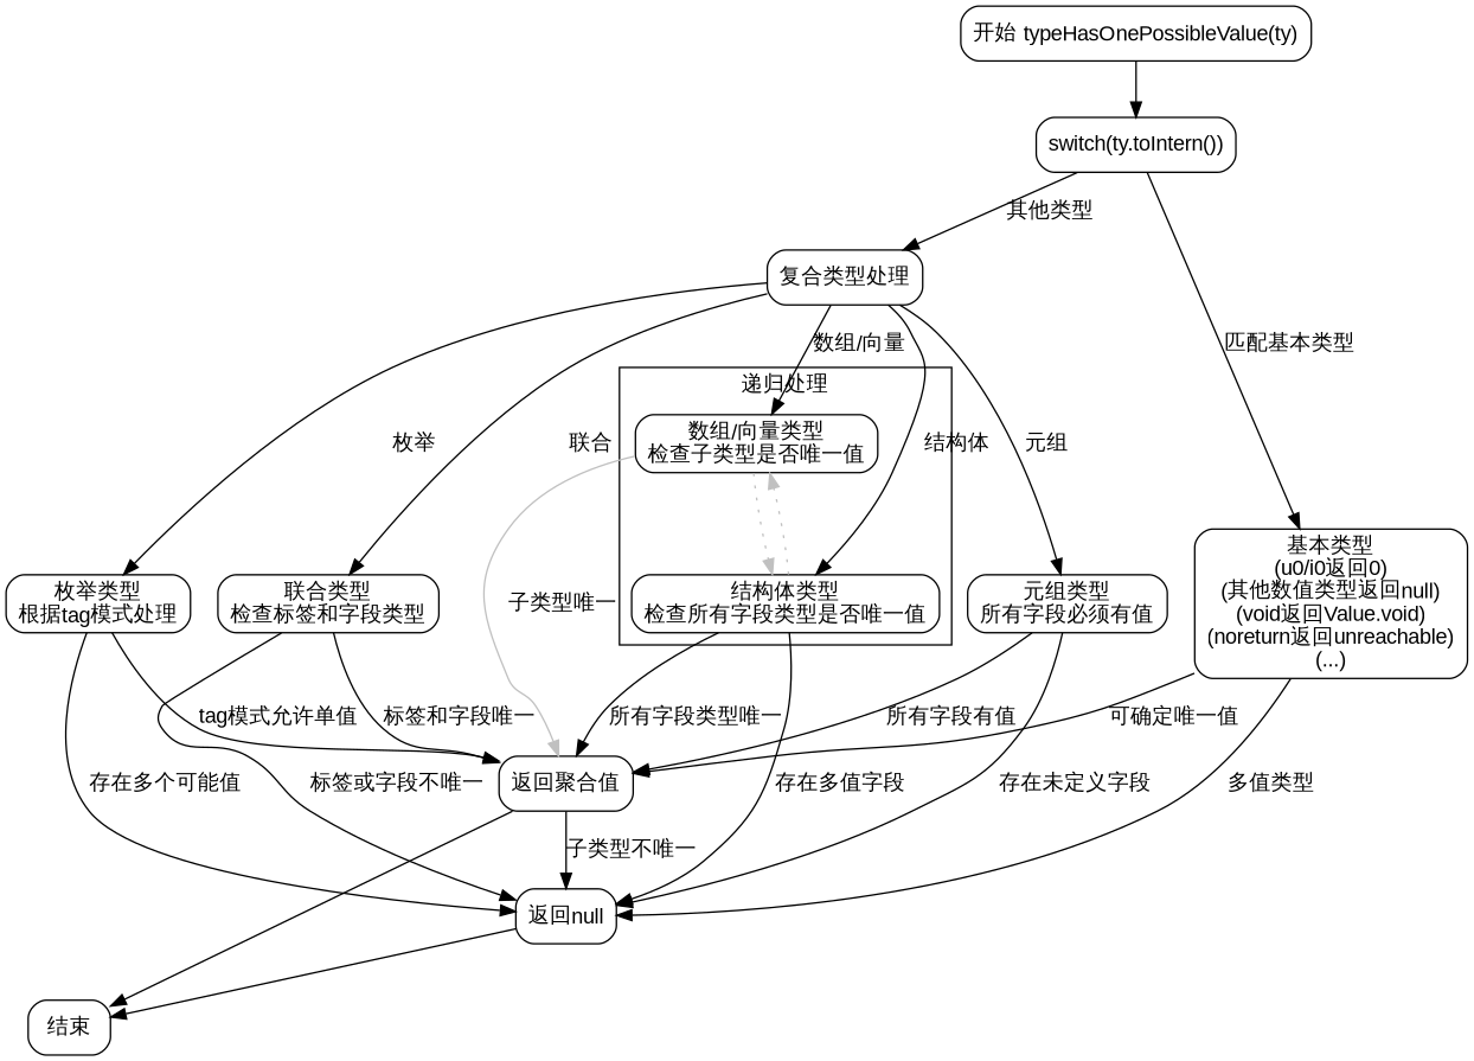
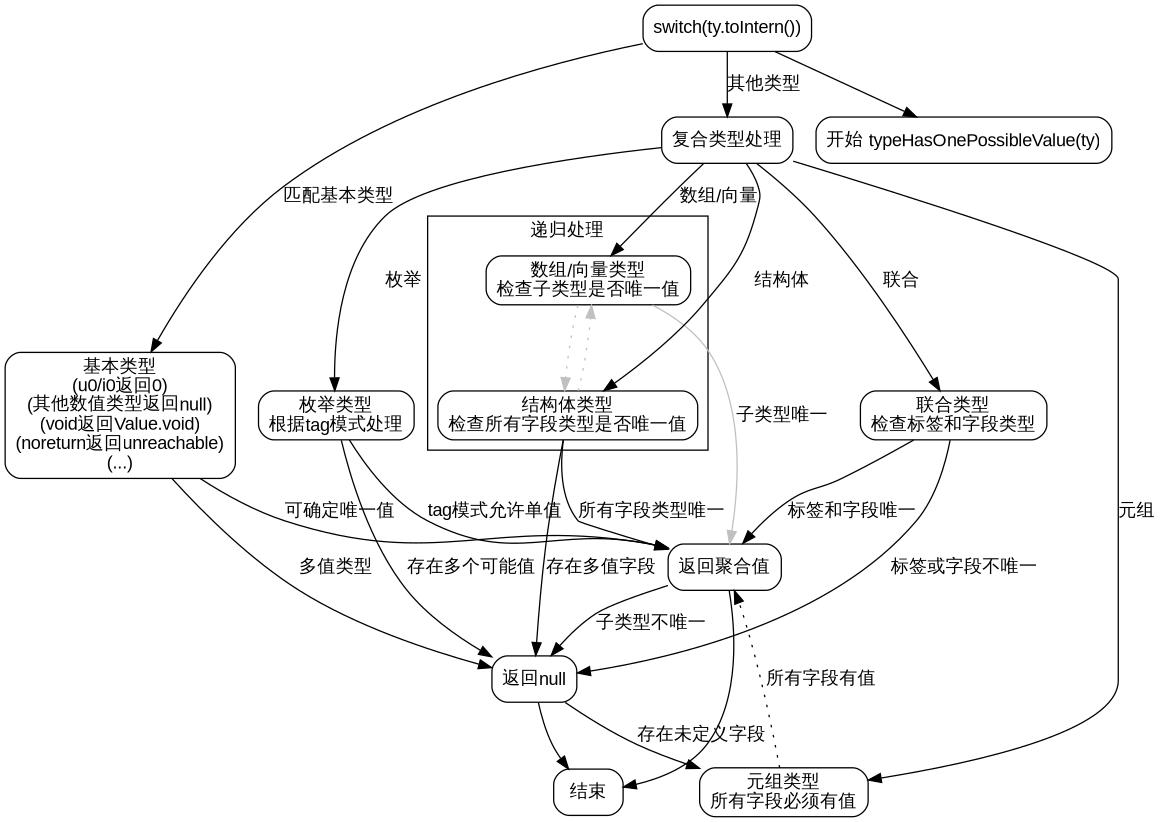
  digraph {
    node [fontname=Arial shape=rectangle style=rounded]
    edge [fontname=Arial]
    n1 [label="数组/向量类型\n检查子类型是否唯一值"]
    n2 [label="结构体类型\n检查所有字段类型是否唯一值"]
    n3 [label="返回聚合值"]
    n4 [label="返回null"]
    n5 [label="开始 typeHasOnePossibleValue(ty)"]
    n6 [label="switch(ty.toIntern())"]
    n7 [label="基本类型\n(u0/i0返回0)\n(其他数值类型返回null)\n(void返回Value.void)\n(noreturn返回unreachable)\n(...)"]
    n8 [label="复合类型处理"]
    n9 [label="元组类型\n所有字段必须有值"]
    n10 [label="联合类型\n检查标签和字段类型"]
    n11 [label="枚举类型\n根据tag模式处理"]
    n12 [label="结束"]
    subgraph cluster_1 {
      label="递归处理"
      n1
      n2
    }
    n1 -> n2 [color=gray style=dotted]
    n1 -> n3 [color=gray label="子类型唯一"]
    n2 -> n1 [color=gray style=dotted]
    n2 -> n3 [label="所有字段类型唯一"]
    n2 -> n4 [label="存在多值字段"]
    n3 -> n4 [label="子类型不唯一"]
    n3 -> n12
    n4 -> n12
-   n5 -> n6
+   n6 -> n5
    n6 -> n7 [label="匹配基本类型"]
    n6 -> n8 [label="其他类型"]
    n7 -> n3 [label="可确定唯一值"]
    n7 -> n4 [label="多值类型"]
    n8 -> n1 [label="数组/向量"]
    n8 -> n2 [label="结构体"]
    n8 -> n9 [label="元组"]
    n8 -> n10 [label="联合"]
    n8 -> n11 [label="枚举"]
-   n9 -> n3 [label="所有字段有值"]
-   n9 -> n4 [label="存在未定义字段"]
+   n9 -> n3 [label="所有字段有值" style=dotted]
+   n4 -> n9 [label="存在未定义字段"]
    n10 -> n3 [label="标签和字段唯一"]
    n10 -> n4 [label="标签或字段不唯一"]
    n11 -> n3 [label="tag模式允许单值"]
    n11 -> n4 [label="存在多个可能值"]
  }
